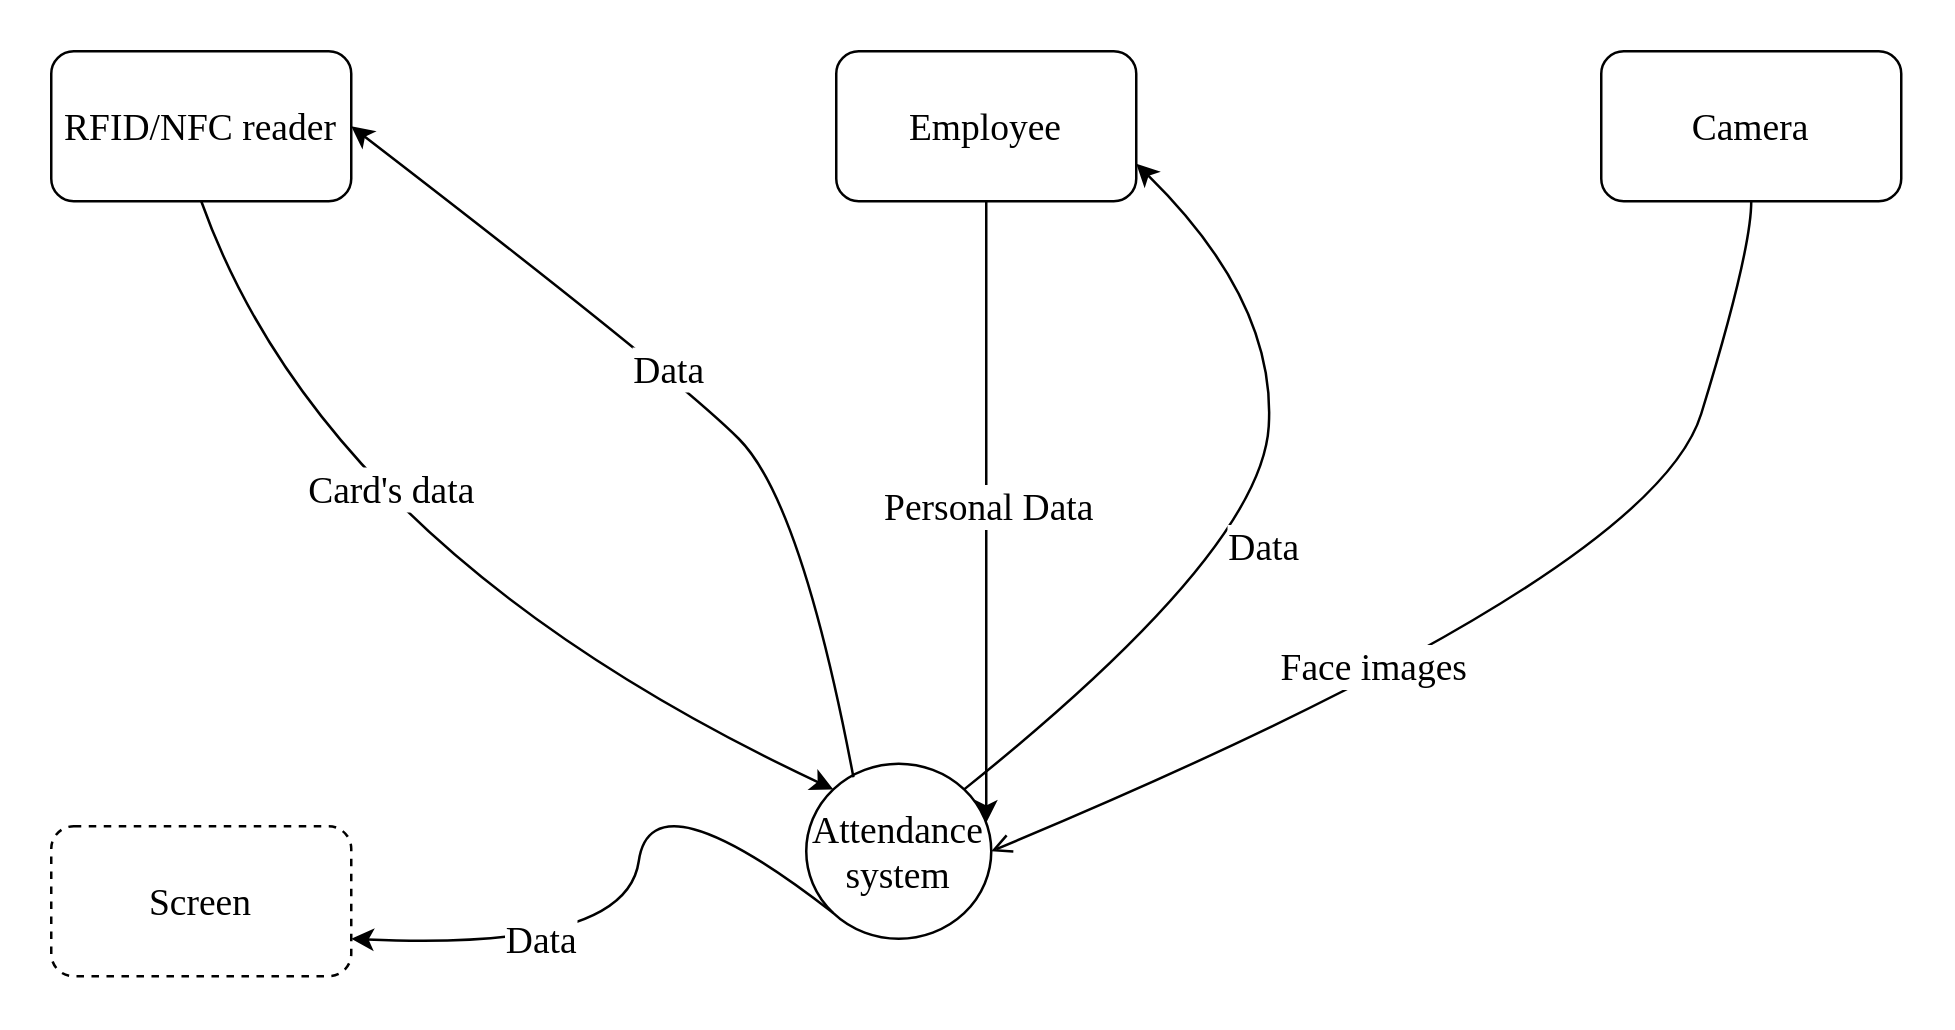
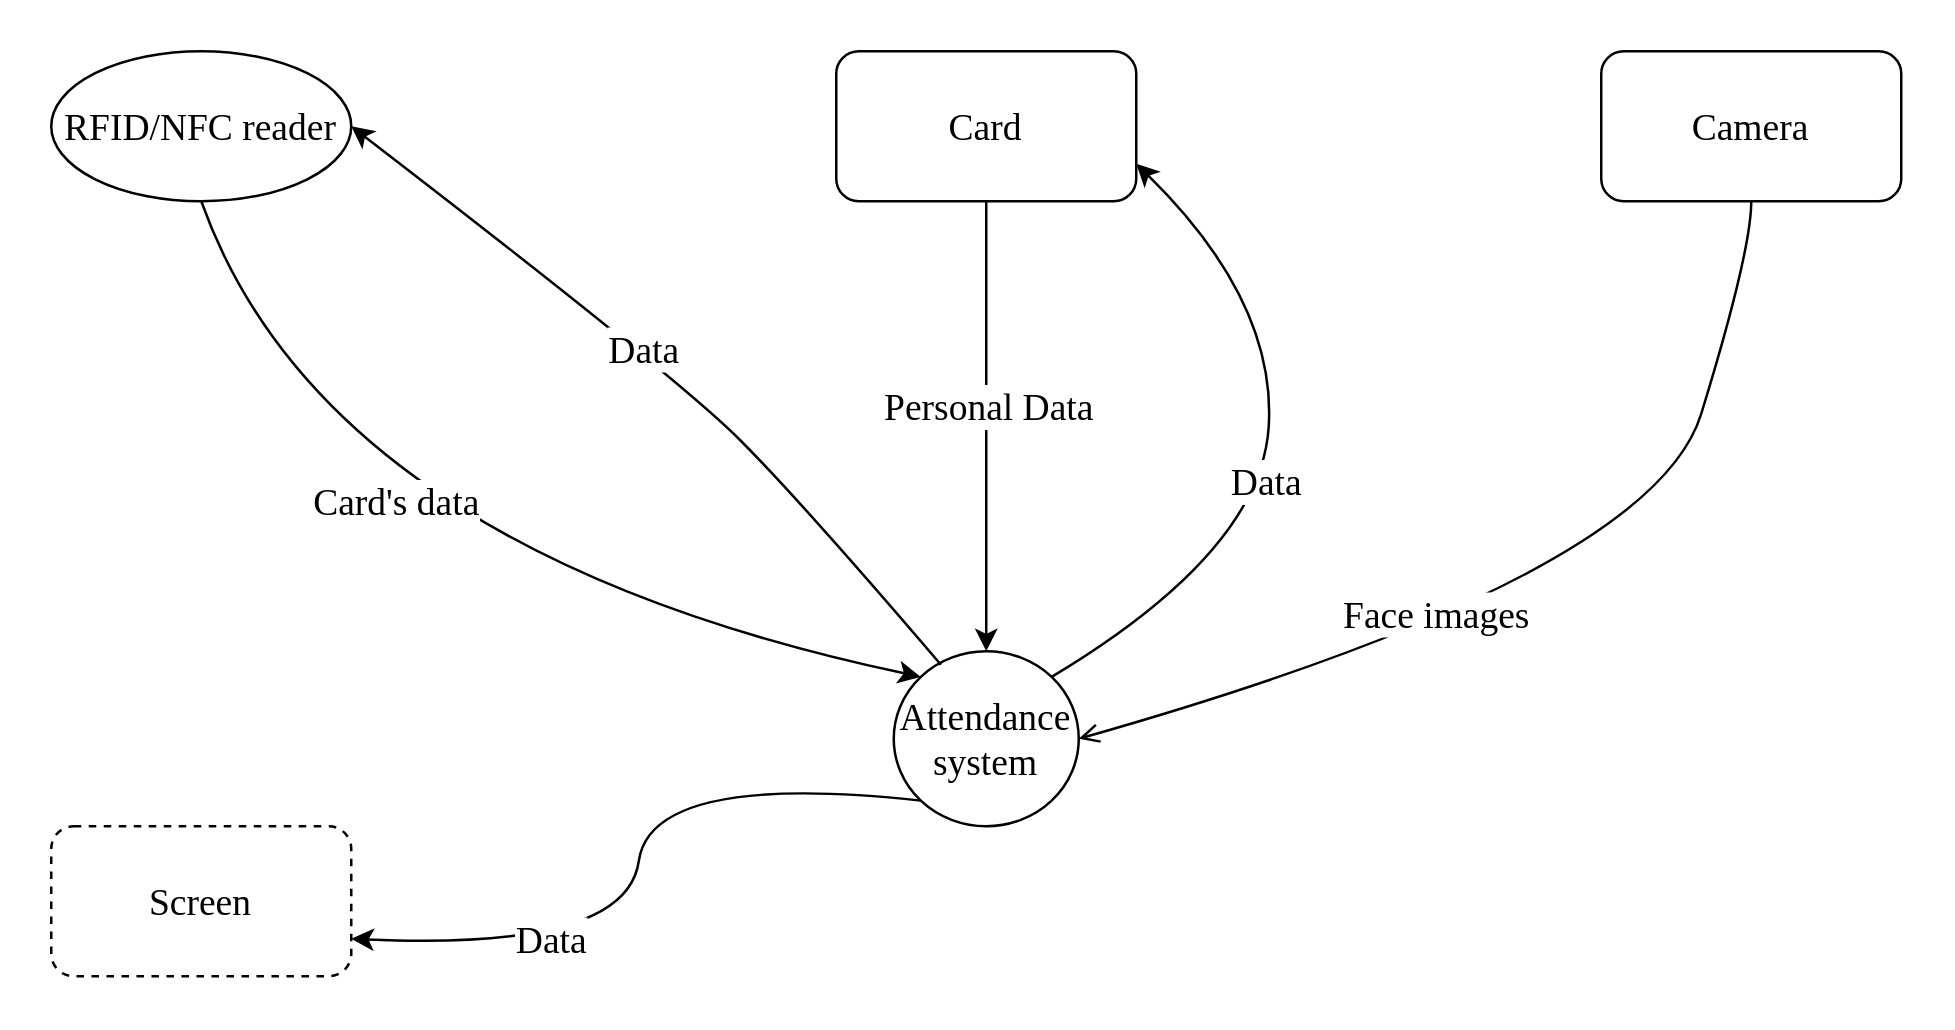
  <mxCell id="0" />
  <mxCell id="1" parent="0" />
- <mxCell id="2" value="RFID/NFC reader" style="rounded=1;whiteSpace=wrap;html=1;fontFamily=Times New Roman;fontSize=15;" parent="1" vertex="1"><mxGeometry x="20" y="20" width="120" height="60" as="geometry" /></mxCell>
+ <mxCell id="2" value="RFID/NFC reader" style="ellipse;whiteSpace=wrap;html=1;fontFamily=Times New Roman;fontSize=15;" parent="1" vertex="1"><mxGeometry x="20" y="20" width="120" height="60" as="geometry" /></mxCell>
  <mxCell id="3" style="edgeStyle=orthogonalEdgeStyle;rounded=0;orthogonalLoop=1;jettySize=auto;html=1;exitX=0.5;exitY=1;exitDx=0;exitDy=0;fontFamily=Times New Roman;fontSize=15;" parent="1" source="5" target="7" edge="1"><mxGeometry relative="1" as="geometry"><Array as="points"><mxPoint x="394" y="160" /><mxPoint x="394" y="160" /></Array></mxGeometry></mxCell>
  <mxCell id="4" value="Personal Data" style="edgeLabel;html=1;align=center;verticalAlign=middle;resizable=0;points=[];fontSize=15;fontFamily=Times New Roman;imageAspect=1;" parent="3" vertex="1" connectable="0"><mxGeometry x="0.158" relative="1" as="geometry"><mxPoint y="-23" as="offset" /></mxGeometry></mxCell>
- <mxCell id="5" value="Employee" style="rounded=1;whiteSpace=wrap;html=1;fontFamily=Times New Roman;fontSize=15;" parent="1" vertex="1"><mxGeometry x="334" y="20" width="120" height="60" as="geometry" /></mxCell>
+ <mxCell id="5" value="Card" style="rounded=1;whiteSpace=wrap;html=1;fontFamily=Times New Roman;fontSize=15;" parent="1" vertex="1"><mxGeometry x="334" y="20" width="120" height="60" as="geometry" /></mxCell>
  <mxCell id="6" value="Camera" style="rounded=1;whiteSpace=wrap;html=1;fontFamily=Times New Roman;fontSize=15;" parent="1" vertex="1"><mxGeometry x="640" y="20" width="120" height="60" as="geometry" /></mxCell>
- <mxCell id="7" value="Attendance system" style="ellipse;whiteSpace=wrap;html=1;fontFamily=Times New Roman;fontSize=15;" parent="1" vertex="1"><mxGeometry x="322" y="305" width="74" height="70" as="geometry" /></mxCell>
+ <mxCell id="7" value="Attendance system" style="ellipse;whiteSpace=wrap;html=1;fontFamily=Times New Roman;fontSize=15;" parent="1" vertex="1"><mxGeometry x="357" y="260" width="74" height="70" as="geometry" /></mxCell>
  <mxCell id="8" value="Screen" style="rounded=1;whiteSpace=wrap;html=1;fontFamily=Times New Roman;fontSize=15;dashed=1;" parent="1" vertex="1"><mxGeometry x="20" y="330" width="120" height="60" as="geometry" /></mxCell>
  <mxCell id="9" value="" style="curved=1;endArrow=classic;html=1;rounded=0;fontFamily=Times New Roman;fontSize=15;exitX=1;exitY=0;exitDx=0;exitDy=0;entryX=1;entryY=0.75;entryDx=0;entryDy=0;" parent="1" source="7" target="5" edge="1"><mxGeometry width="50" height="50" relative="1" as="geometry"><mxPoint x="454" y="220" as="sourcePoint" /><mxPoint x="504" y="170" as="targetPoint" /><Array as="points"><mxPoint x="504" y="220" /><mxPoint x="510" y="120" /></Array></mxGeometry></mxCell>
  <mxCell id="10" value="Data" style="edgeLabel;html=1;align=center;verticalAlign=middle;resizable=0;points=[];fontSize=15;fontFamily=Times New Roman;" parent="9" vertex="1" connectable="0"><mxGeometry x="0.043" y="1" relative="1" as="geometry"><mxPoint y="18" as="offset" /></mxGeometry></mxCell>
  <mxCell id="11" value="" style="curved=1;endArrow=open;html=1;rounded=0;fontFamily=Times New Roman;fontSize=15;exitX=0.5;exitY=1;exitDx=0;exitDy=0;entryX=1;entryY=0.5;entryDx=0;entryDy=0;" parent="1" source="6" target="7" edge="1"><mxGeometry width="50" height="50" relative="1" as="geometry"><mxPoint x="609.296" y="306.716" as="sourcePoint" /><mxPoint x="600" y="120" as="targetPoint" /><Array as="points"><mxPoint x="700" y="100" /><mxPoint x="660" y="230" /></Array></mxGeometry></mxCell>
  <mxCell id="12" value="Face images" style="edgeLabel;html=1;align=center;verticalAlign=middle;resizable=0;points=[];fontSize=15;fontFamily=Times New Roman;" parent="11" vertex="1" connectable="0"><mxGeometry x="0.234" y="-10" relative="1" as="geometry"><mxPoint as="offset" /></mxGeometry></mxCell>
  <mxCell id="13" value="" style="curved=1;endArrow=classic;html=1;rounded=0;fontFamily=Times New Roman;fontSize=15;exitX=0.255;exitY=0.077;exitDx=0;exitDy=0;exitPerimeter=0;entryX=1;entryY=0.5;entryDx=0;entryDy=0;" parent="1" source="7" target="2" edge="1"><mxGeometry width="50" height="50" relative="1" as="geometry"><mxPoint x="270" y="200" as="sourcePoint" /><mxPoint x="320" y="150" as="targetPoint" /><Array as="points"><mxPoint x="320" y="200" /><mxPoint x="270" y="150" /></Array></mxGeometry></mxCell>
  <mxCell id="14" value="Data" style="edgeLabel;html=1;align=center;verticalAlign=middle;resizable=0;points=[];fontSize=15;fontFamily=Times New Roman;" parent="13" vertex="1" connectable="0"><mxGeometry x="0.085" y="-1" relative="1" as="geometry"><mxPoint as="offset" /></mxGeometry></mxCell>
  <mxCell id="15" value="" style="curved=1;endArrow=classic;html=1;rounded=0;fontFamily=Times New Roman;fontSize=15;exitX=0.5;exitY=1;exitDx=0;exitDy=0;entryX=0;entryY=0;entryDx=0;entryDy=0;" parent="1" source="2" target="7" edge="1"><mxGeometry width="50" height="50" relative="1" as="geometry"><mxPoint x="150" y="170" as="sourcePoint" /><mxPoint x="200" y="120" as="targetPoint" /><Array as="points"><mxPoint x="130" y="220" /></Array></mxGeometry></mxCell>
  <mxCell id="16" value="Card's data" style="edgeLabel;html=1;align=center;verticalAlign=middle;resizable=0;points=[];fontSize=15;fontFamily=Times New Roman;" parent="15" vertex="1" connectable="0"><mxGeometry x="-0.289" y="33" relative="1" as="geometry"><mxPoint as="offset" /></mxGeometry></mxCell>
  <mxCell id="17" value="" style="curved=1;endArrow=classic;html=1;rounded=0;fontFamily=Times New Roman;fontSize=15;exitX=0;exitY=1;exitDx=0;exitDy=0;entryX=1;entryY=0.75;entryDx=0;entryDy=0;" parent="1" source="7" target="8" edge="1"><mxGeometry width="50" height="50" relative="1" as="geometry"><mxPoint x="280" y="300" as="sourcePoint" /><mxPoint x="230" y="350" as="targetPoint" /><Array as="points"><mxPoint x="260" y="308" /><mxPoint x="250" y="380" /></Array></mxGeometry></mxCell>
  <mxCell id="18" value="Data" style="edgeLabel;html=1;align=center;verticalAlign=middle;resizable=0;points=[];fontSize=15;fontFamily=Times New Roman;" parent="17" vertex="1" connectable="0"><mxGeometry x="0.453" y="-4" relative="1" as="geometry"><mxPoint as="offset" /></mxGeometry></mxCell>
